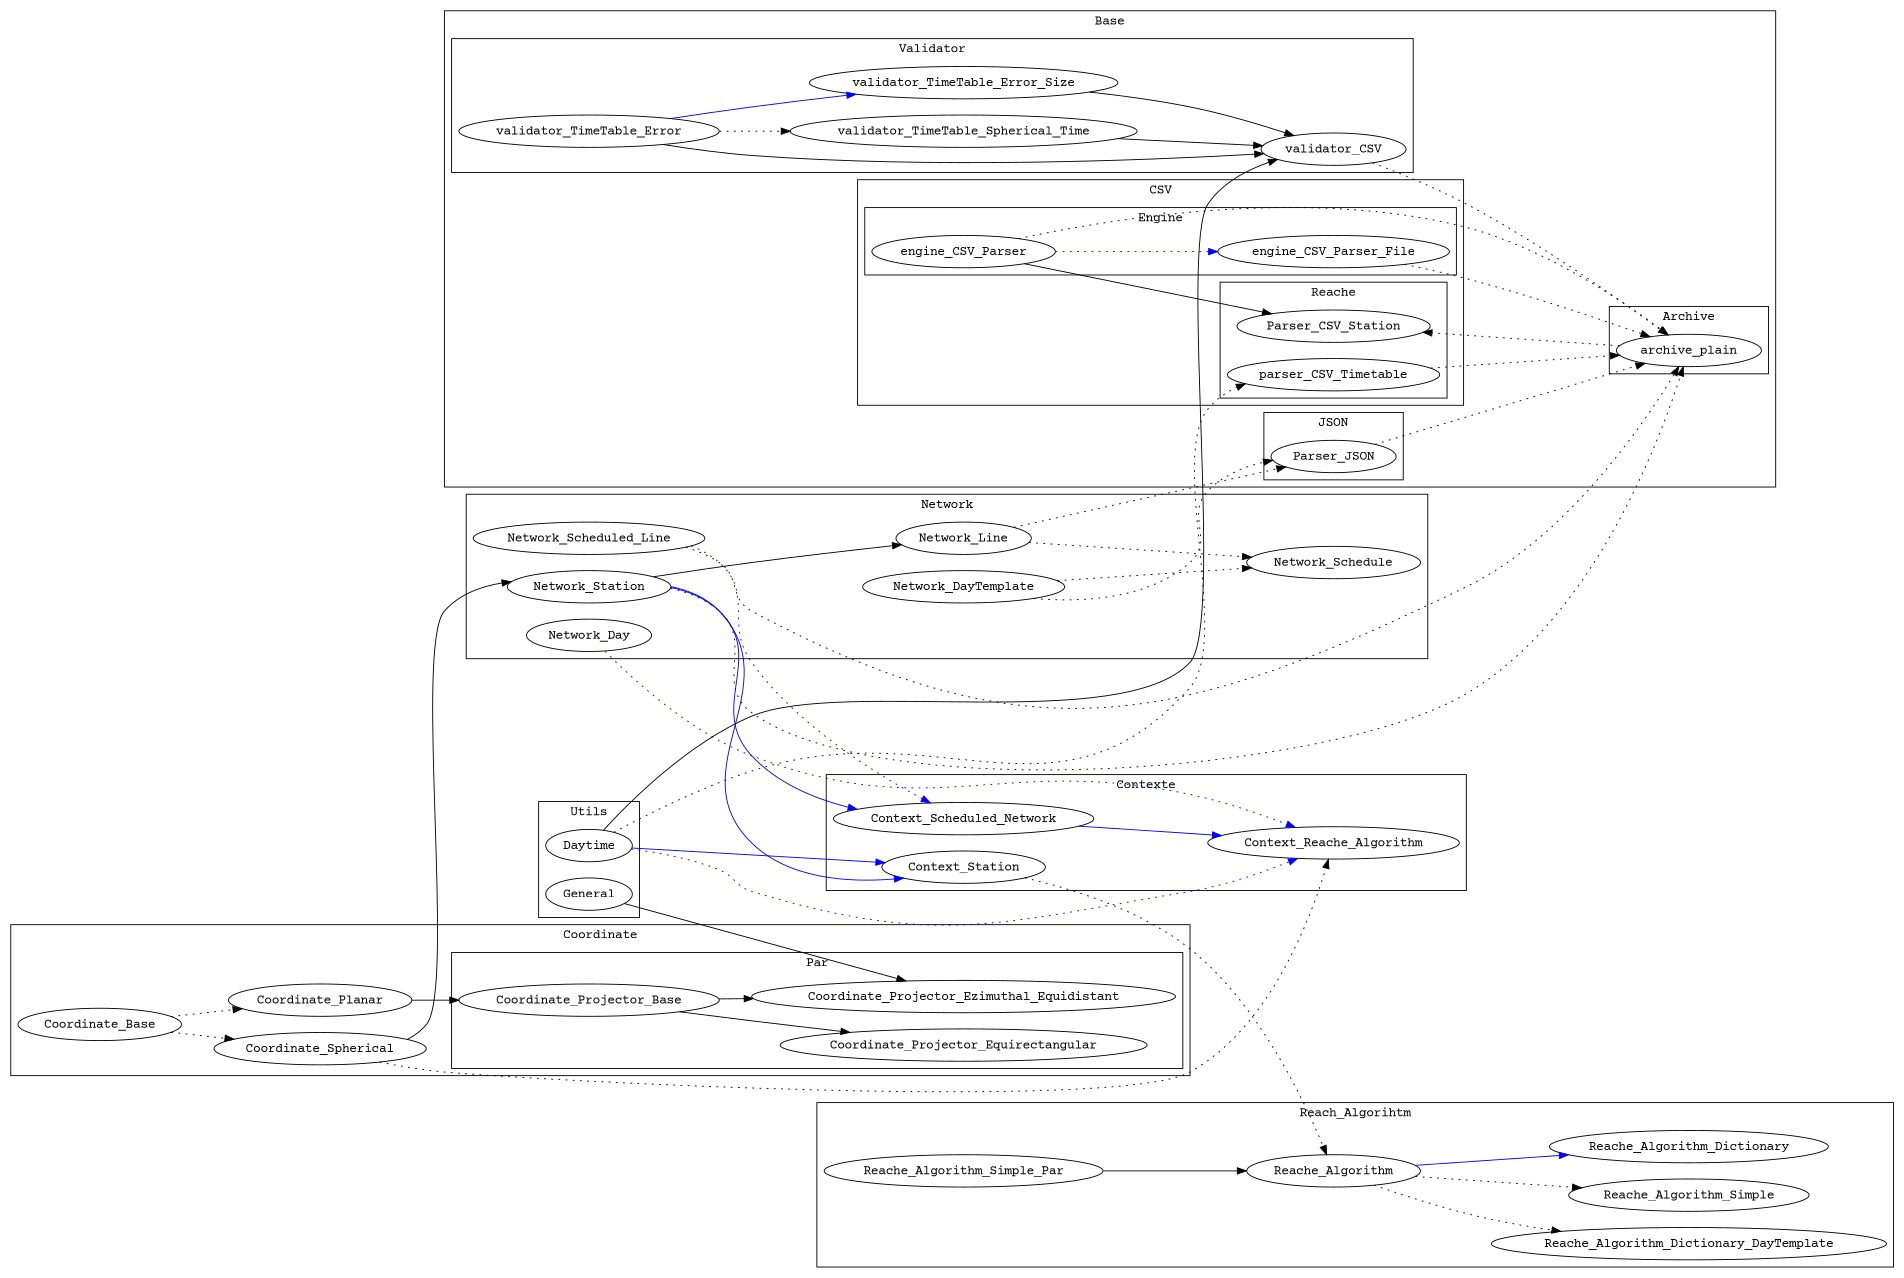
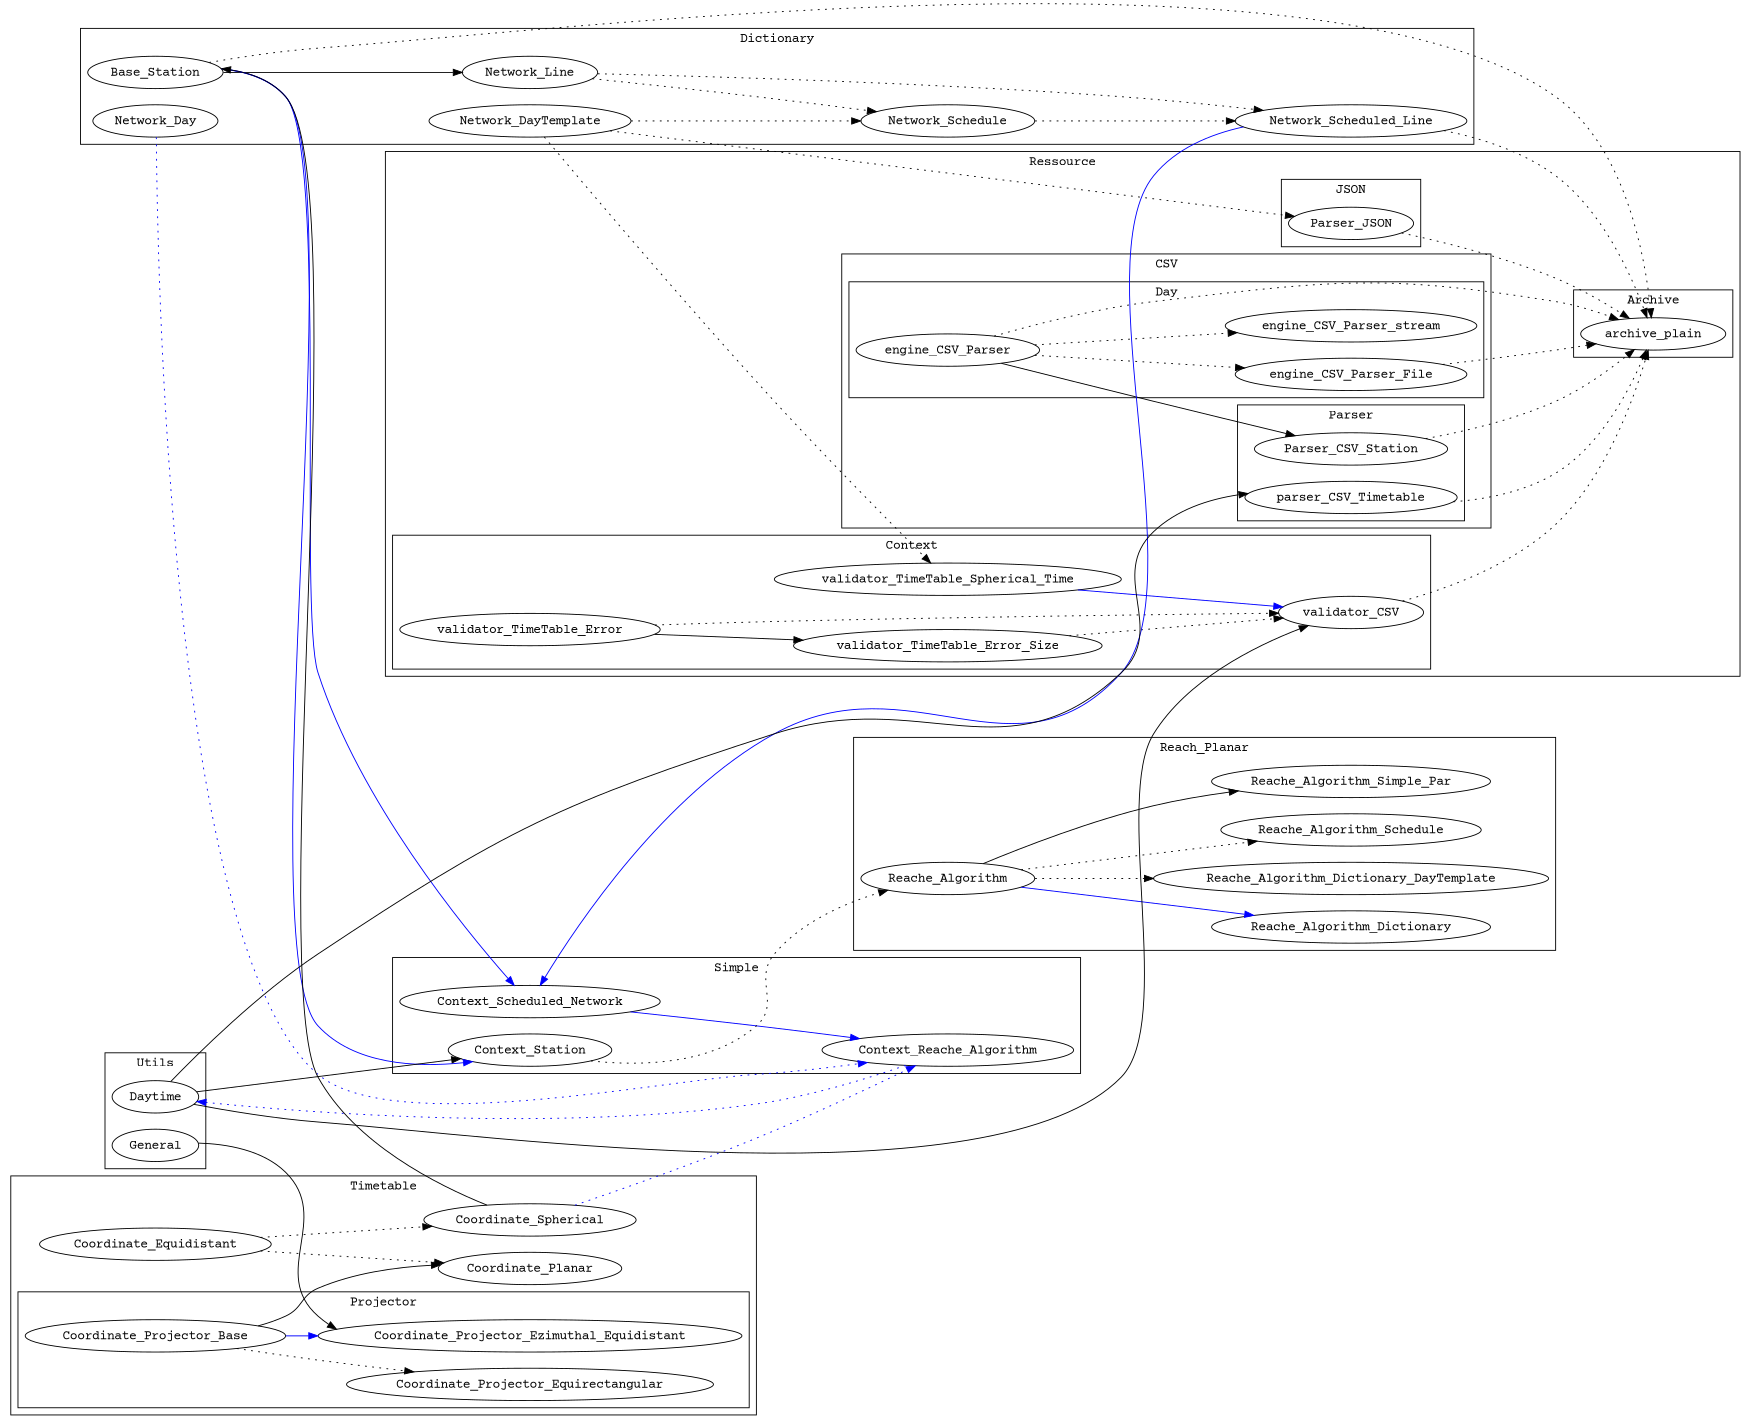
  digraph {
    fontname="Courier Prime"
    rankdir=LR
    node [fontname="Courier Prime" shape=ellipse]
    edge [fontname="Courier Prime" style=dotted]
    validator_CSV
    validator_TimeTable_Error
    n3 [label=validator_TimeTable_Spherical_Time]
    validator_TimeTable_Error_Size
    engine_CSV_Parser
    engine_CSV_Parser_File
+   engine_CSV_Parser_stream
    Parser_CSV_Station
    parser_CSV_Timetable
    Parser_JSON
    archive_plain
-   Network_Station
+   Network_Station [label=Base_Station]
    Network_Line
    Network_Schedule
    Network_Scheduled_Line
    Network_Day
    Network_DayTemplate
    Context_Scheduled_Network
    Context_Reache_Algorithm
    Context_Station
    Reache_Algorithm
-   Reache_Algorithm_Simple
+   Reache_Algorithm_Simple [label=Reache_Algorithm_Schedule]
    Reache_Algorithm_Simple_Par
    Reache_Algorithm_Dictionary
    n25 [label=Reache_Algorithm_Dictionary_DayTemplate]
    Daytime
    General
    Coordinate_Projector_Base
    Coordinate_Projector_Equirectangular
    Coordinate_Projector_Ezimuthal_Equidistant
-   Coordinate_Base
+   Coordinate_Base [label=Coordinate_Equidistant]
    Coordinate_Spherical
    Coordinate_Planar
    subgraph cluster_1 {
-     label=Base
+     label=Ressource
      subgraph cluster_2 {
-       label=Validator
+       label=Context
        validator_CSV
        validator_TimeTable_Error
        n3
        validator_TimeTable_Error_Size
      }
      subgraph cluster_3 {
        label=CSV
        subgraph cluster_4 {
-         label=Engine
+         label=Day
          engine_CSV_Parser
          engine_CSV_Parser_File
+         engine_CSV_Parser_stream
        }
        subgraph cluster_5 {
-         label=Reache
+         label=Parser
          Parser_CSV_Station
          parser_CSV_Timetable
        }
      }
      subgraph cluster_6 {
        label=JSON
        Parser_JSON
      }
      subgraph cluster_7 {
        label=Archive
        archive_plain
      }
    }
    subgraph cluster_8 {
-     label=Network
+     label=Dictionary
      Network_Station
      Network_Line
      Network_Schedule
      Network_Scheduled_Line
      Network_Day
      Network_DayTemplate
    }
    subgraph cluster_9 {
-     label=Contexte
+     label=Simple
      Context_Scheduled_Network
      Context_Reache_Algorithm
      Context_Station
    }
    subgraph cluster_10 {
-     label=Reach_Algorihtm
+     label=Reach_Planar
      Reache_Algorithm
      Reache_Algorithm_Simple
      Reache_Algorithm_Simple_Par
      Reache_Algorithm_Dictionary
      n25
    }
    subgraph cluster_11 {
      label=Utils
      Daytime
      General
    }
    subgraph cluster_12 {
-     label=Coordinate
+     label=Timetable
      Coordinate_Base
      Coordinate_Spherical
      Coordinate_Planar
      subgraph cluster_13 {
-       label=Par
+       label=Projector
        Coordinate_Projector_Base
        Coordinate_Projector_Equirectangular
        Coordinate_Projector_Ezimuthal_Equidistant
      }
    }
    validator_CSV -> archive_plain [color="light gray"]
-   validator_TimeTable_Error -> validator_CSV [style=solid]
-   validator_TimeTable_Error -> n3
-   validator_TimeTable_Error -> validator_TimeTable_Error_Size [style=solid color=blue]
-   n3 -> validator_CSV [style=solid]
-   validator_TimeTable_Error_Size -> validator_CSV [style=solid]
-   engine_CSV_Parser -> engine_CSV_Parser_File [color=blue]
+   validator_TimeTable_Error -> validator_CSV
+   Network_DayTemplate -> n3
+   validator_TimeTable_Error -> validator_TimeTable_Error_Size [style=solid]
+   n3 -> validator_CSV [style=solid color=blue]
+   validator_TimeTable_Error_Size -> validator_CSV
+   engine_CSV_Parser -> engine_CSV_Parser_File
+   engine_CSV_Parser -> engine_CSV_Parser_stream
    engine_CSV_Parser -> Parser_CSV_Station [style=solid]
    engine_CSV_Parser -> archive_plain
    engine_CSV_Parser_File -> archive_plain [color="light gray"]
-   archive_plain -> Parser_CSV_Station [color="light gray"]
+   Parser_CSV_Station -> archive_plain [color="light gray"]
    parser_CSV_Timetable -> archive_plain [color="light gray"]
    Parser_JSON -> archive_plain [color="light gray"]
    Network_Station -> archive_plain [color="light gray"]
    Network_Station -> Network_Line [style=solid]
    Network_Station -> Context_Scheduled_Network [color=blue style=solid]
    Network_Station -> Context_Station [color=blue style=solid]
    Network_Line -> Network_Schedule
-   Network_Line -> Parser_JSON
+   Network_Line -> Network_Scheduled_Line
+   Network_Schedule -> Network_Scheduled_Line
    Network_Scheduled_Line -> archive_plain [color="light gray"]
-   Network_Scheduled_Line -> Context_Scheduled_Network [color=blue]
+   Network_Scheduled_Line -> Context_Scheduled_Network [color=blue style=solid]
    Network_Day -> Context_Reache_Algorithm [color=blue]
    Network_DayTemplate -> Parser_JSON [color="light gray"]
    Network_DayTemplate -> Network_Schedule
    Context_Scheduled_Network -> Context_Reache_Algorithm [color=blue style=solid]
    Context_Station -> Reache_Algorithm [color="light gray"]
    Reache_Algorithm -> Reache_Algorithm_Simple
-   Reache_Algorithm_Simple_Par -> Reache_Algorithm [style=solid]
+   Reache_Algorithm -> Reache_Algorithm_Simple_Par [style=solid]
    Reache_Algorithm -> Reache_Algorithm_Dictionary [color=blue style=solid]
    Reache_Algorithm -> n25
    Daytime -> validator_CSV [color="light gray" style=solid]
-   Daytime -> parser_CSV_Timetable [color="light gray"]
-   Daytime -> Context_Reache_Algorithm [color=blue]
-   Daytime -> Context_Station [color=blue style=solid]
+   Daytime -> parser_CSV_Timetable [color="light gray" style=solid]
+   Context_Reache_Algorithm -> Daytime [color=blue]
+   Daytime -> Context_Station [color=black style=solid]
    General -> Coordinate_Projector_Ezimuthal_Equidistant [color="light gray" style=solid]
-   Coordinate_Projector_Base -> Coordinate_Projector_Equirectangular [style=solid]
-   Coordinate_Projector_Base -> Coordinate_Projector_Ezimuthal_Equidistant [style=solid]
-   Coordinate_Planar -> Coordinate_Projector_Base [color="light gray" style=solid]
+   Coordinate_Projector_Base -> Coordinate_Projector_Equirectangular
+   Coordinate_Projector_Base -> Coordinate_Projector_Ezimuthal_Equidistant [style=solid color=blue]
+   Coordinate_Projector_Base -> Coordinate_Planar [color="light gray" style=solid]
    Coordinate_Base -> Coordinate_Spherical
    Coordinate_Base -> Coordinate_Planar
    Coordinate_Spherical -> Network_Station [color=black style=solid]
-   Coordinate_Spherical -> Context_Reache_Algorithm [color=black]
+   Coordinate_Spherical -> Context_Reache_Algorithm [color=blue]
  }
